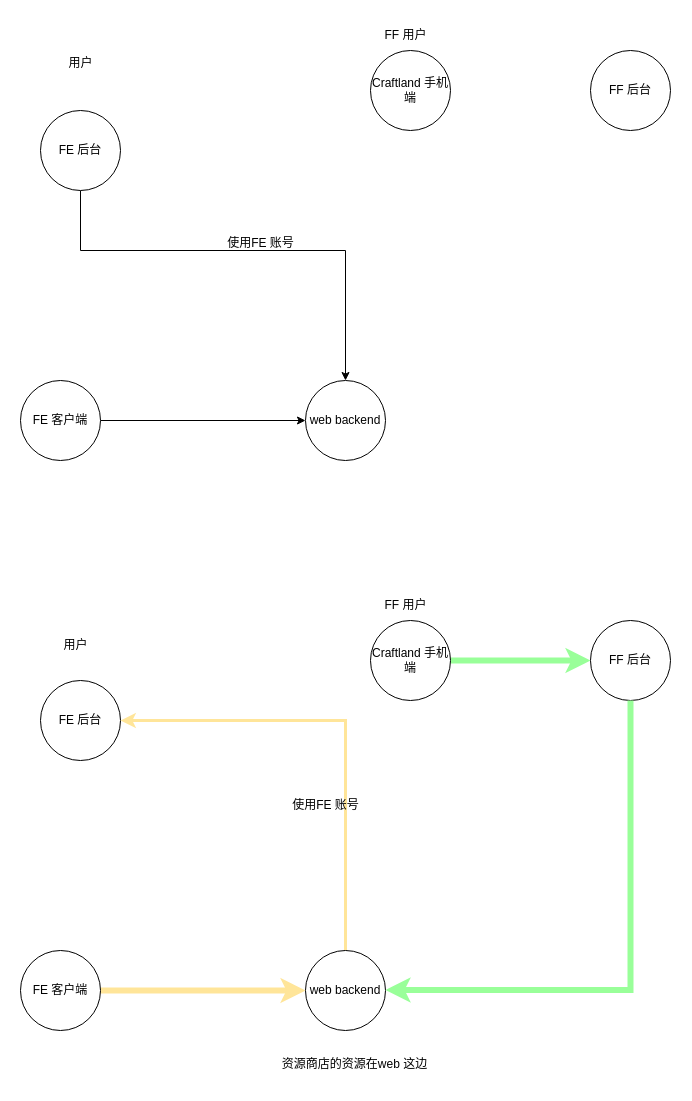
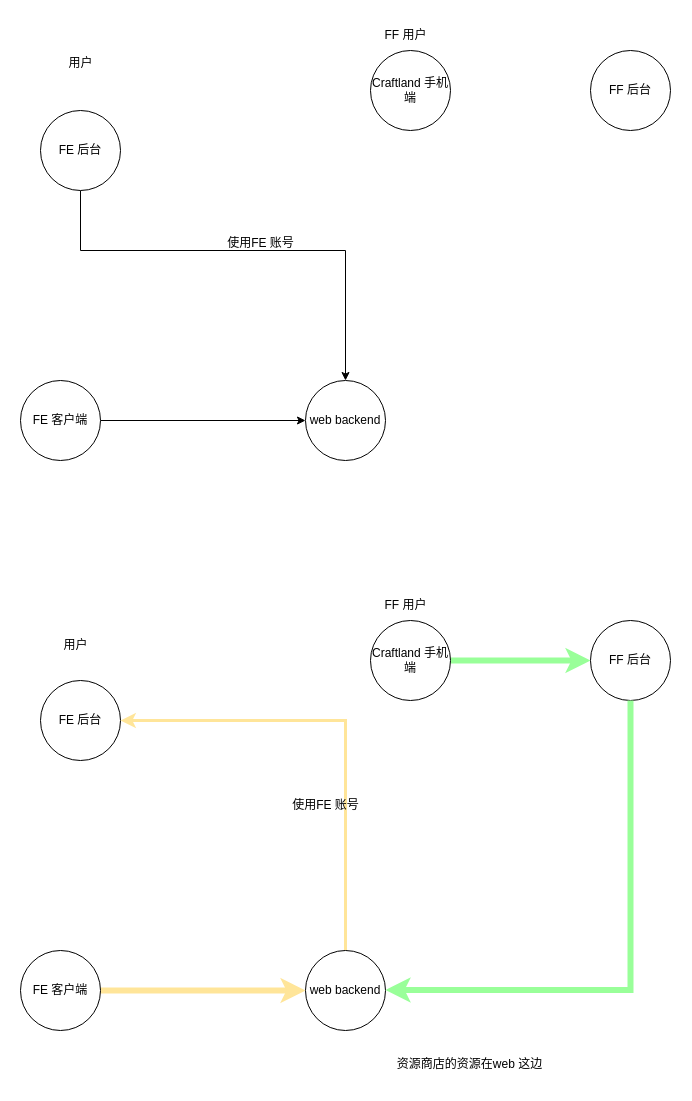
  <mxCell id="0" />
  <mxCell id="1" parent="0" />
  <mxCell id="2" style="edgeStyle=orthogonalEdgeStyle;rounded=0;orthogonalLoop=1;jettySize=auto;html=1;entryX=0.5;entryY=0;entryDx=0;entryDy=0;" edge="1" parent="1" source="3" target="6"><mxGeometry relative="1" as="geometry"><Array as="points"><mxPoint x="80" y="250" /><mxPoint x="345" y="250" /></Array></mxGeometry></mxCell>
  <mxCell id="3" value="FE 后台" style="ellipse;whiteSpace=wrap;html=1;aspect=fixed;" vertex="1" parent="1"><mxGeometry x="40" y="110" width="80" height="80" as="geometry" /></mxCell>
  <mxCell id="4" style="edgeStyle=orthogonalEdgeStyle;rounded=0;orthogonalLoop=1;jettySize=auto;html=1;entryX=0;entryY=0.5;entryDx=0;entryDy=0;" edge="1" parent="1" source="5" target="6"><mxGeometry relative="1" as="geometry" /></mxCell>
  <mxCell id="5" value="FE 客户端" style="ellipse;whiteSpace=wrap;html=1;aspect=fixed;" vertex="1" parent="1"><mxGeometry x="20" y="380" width="80" height="80" as="geometry" /></mxCell>
  <mxCell id="6" value="web backend" style="ellipse;whiteSpace=wrap;html=1;" vertex="1" parent="1"><mxGeometry x="305" y="380" width="80" height="80" as="geometry" /></mxCell>
  <mxCell id="7" value="Craftland 手机端" style="ellipse;whiteSpace=wrap;html=1;" vertex="1" parent="1"><mxGeometry x="370" y="50" width="80" height="80" as="geometry" /></mxCell>
  <mxCell id="8" value="FF 后台" style="ellipse;whiteSpace=wrap;html=1;" vertex="1" parent="1"><mxGeometry x="590" y="50" width="80" height="80" as="geometry" /></mxCell>
  <mxCell id="9" value="使用FE 账号" style="text;html=1;align=center;verticalAlign=middle;resizable=0;points=[];autosize=1;strokeColor=none;fillColor=none;" vertex="1" parent="1"><mxGeometry x="215" y="228" width="90" height="30" as="geometry" /></mxCell>
  <mxCell id="10" value="用户" style="text;html=1;align=center;verticalAlign=middle;resizable=0;points=[];autosize=1;strokeColor=none;fillColor=none;" vertex="1" parent="1"><mxGeometry x="55" y="48" width="50" height="30" as="geometry" /></mxCell>
  <mxCell id="11" value="FF 用户" style="text;html=1;align=center;verticalAlign=middle;resizable=0;points=[];autosize=1;strokeColor=none;fillColor=none;" vertex="1" parent="1"><mxGeometry x="370" y="20" width="70" height="30" as="geometry" /></mxCell>
  <mxCell id="12" value="FE 后台" style="ellipse;whiteSpace=wrap;html=1;aspect=fixed;" vertex="1" parent="1"><mxGeometry x="40" y="680" width="80" height="80" as="geometry" /></mxCell>
  <mxCell id="13" style="edgeStyle=orthogonalEdgeStyle;rounded=0;orthogonalLoop=1;jettySize=auto;html=1;entryX=0;entryY=0.5;entryDx=0;entryDy=0;strokeColor=#FFE599;strokeWidth=6;" edge="1" parent="1" source="14" target="16"><mxGeometry relative="1" as="geometry" /></mxCell>
  <mxCell id="14" value="FE 客户端" style="ellipse;whiteSpace=wrap;html=1;aspect=fixed;" vertex="1" parent="1"><mxGeometry x="20" y="950" width="80" height="80" as="geometry" /></mxCell>
  <mxCell id="15" style="edgeStyle=orthogonalEdgeStyle;rounded=0;orthogonalLoop=1;jettySize=auto;html=1;exitX=0.5;exitY=0;exitDx=0;exitDy=0;entryX=1;entryY=0.5;entryDx=0;entryDy=0;strokeColor=#FFE599;strokeWidth=3;" edge="1" parent="1" source="16" target="12"><mxGeometry relative="1" as="geometry" /></mxCell>
  <mxCell id="16" value="web backend" style="ellipse;whiteSpace=wrap;html=1;" vertex="1" parent="1"><mxGeometry x="305" y="950" width="80" height="80" as="geometry" /></mxCell>
  <mxCell id="17" style="edgeStyle=orthogonalEdgeStyle;rounded=0;orthogonalLoop=1;jettySize=auto;html=1;strokeColor=#99FF99;strokeWidth=6;" edge="1" parent="1" source="18" target="19"><mxGeometry relative="1" as="geometry" /></mxCell>
  <mxCell id="18" value="Craftland 手机端" style="ellipse;whiteSpace=wrap;html=1;" vertex="1" parent="1"><mxGeometry x="370" y="620" width="80" height="80" as="geometry" /></mxCell>
  <mxCell id="19" value="FF 后台" style="ellipse;whiteSpace=wrap;html=1;" vertex="1" parent="1"><mxGeometry x="590" y="620" width="80" height="80" as="geometry" /></mxCell>
  <mxCell id="20" value="使用FE 账号" style="text;html=1;align=center;verticalAlign=middle;resizable=0;points=[];autosize=1;strokeColor=none;fillColor=none;" vertex="1" parent="1"><mxGeometry x="280" y="790" width="90" height="30" as="geometry" /></mxCell>
  <mxCell id="21" value="用户" style="text;html=1;align=center;verticalAlign=middle;resizable=0;points=[];autosize=1;strokeColor=none;fillColor=none;" vertex="1" parent="1"><mxGeometry x="50" y="630" width="50" height="30" as="geometry" /></mxCell>
  <mxCell id="22" value="FF 用户" style="text;html=1;align=center;verticalAlign=middle;resizable=0;points=[];autosize=1;strokeColor=none;fillColor=none;" vertex="1" parent="1"><mxGeometry x="370" y="590" width="70" height="30" as="geometry" /></mxCell>
  <mxCell id="23" style="edgeStyle=orthogonalEdgeStyle;rounded=0;orthogonalLoop=1;jettySize=auto;html=1;entryX=0.913;entryY=0.243;entryDx=0;entryDy=0;entryPerimeter=0;strokeColor=#99FF99;strokeWidth=6;" edge="1" parent="1"><mxGeometry relative="1" as="geometry"><mxPoint x="630" y="700" as="sourcePoint" /><mxPoint x="385" y="989.44" as="targetPoint" /><Array as="points"><mxPoint x="630" y="989" /></Array></mxGeometry></mxCell>
- <mxCell id="24" value="资源商店的资源在web 这边" style="text;html=1;align=center;verticalAlign=middle;resizable=0;points=[];autosize=1;strokeColor=none;fillColor=none;" vertex="1" parent="1"><mxGeometry x="269" y="1049" width="170" height="30" as="geometry" /></mxCell>
+ <mxCell id="24" value="资源商店的资源在web 这边" style="text;html=1;align=center;verticalAlign=middle;resizable=0;points=[];autosize=1;strokeColor=none;fillColor=none;" vertex="1" parent="1"><mxGeometry x="384" y="1049" width="170" height="30" as="geometry" /></mxCell>
